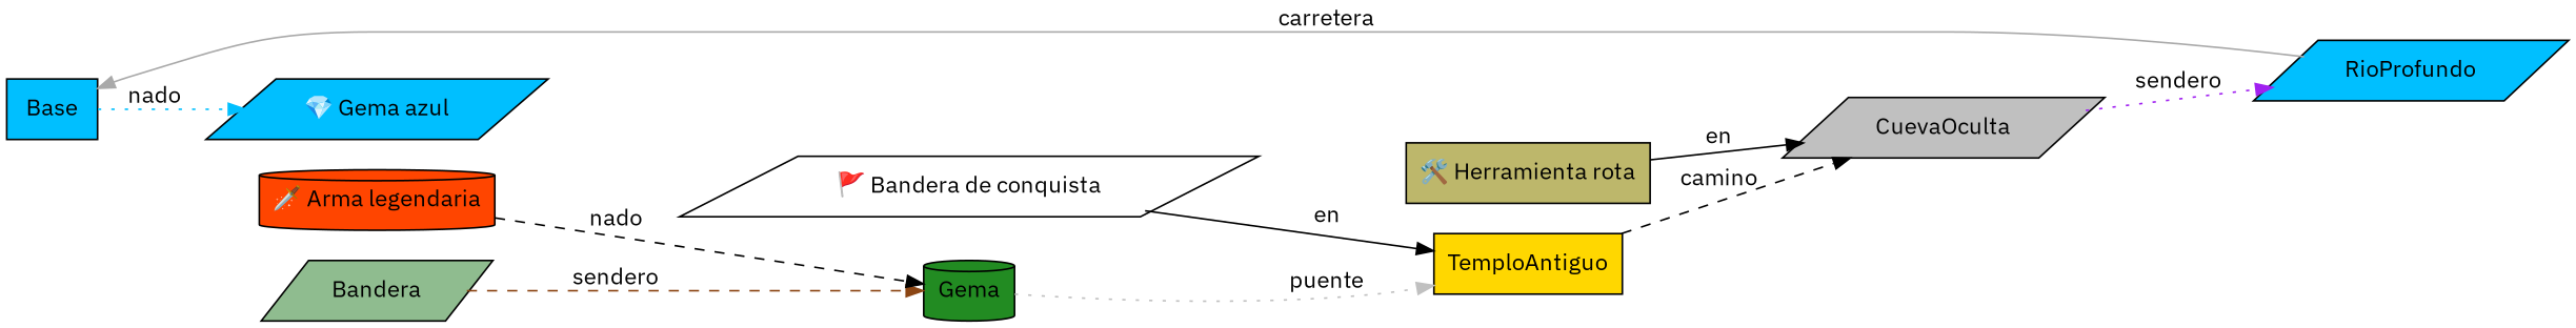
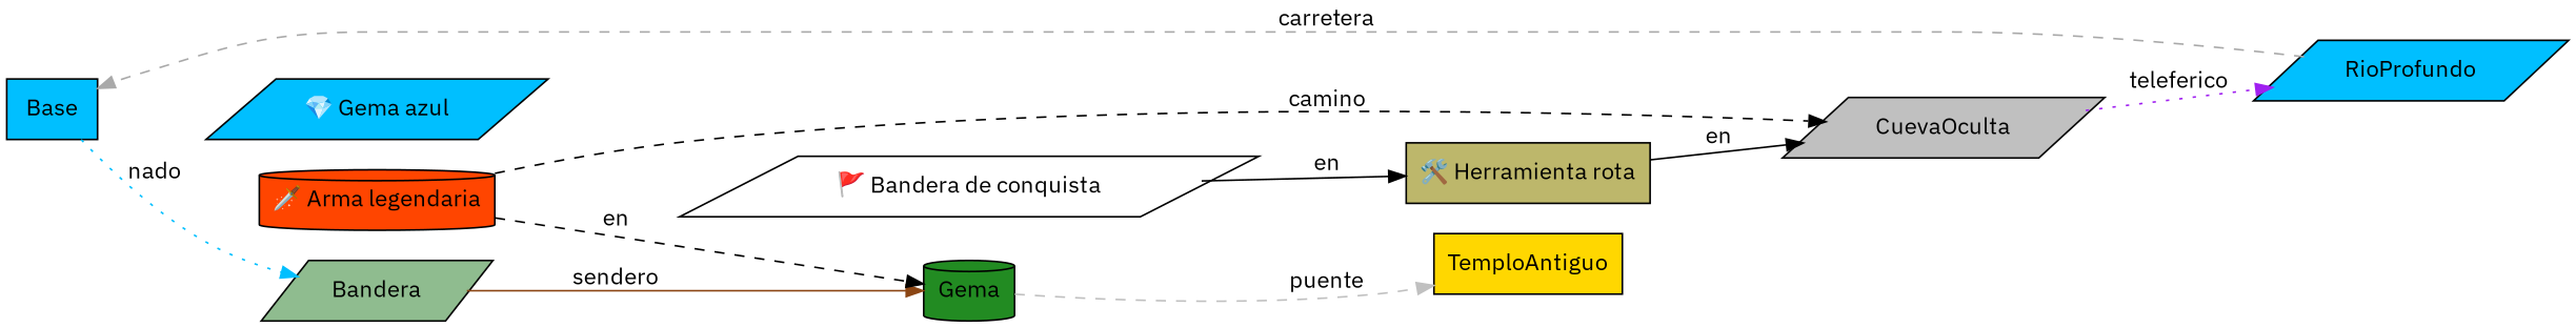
  digraph {
    fontname="IBM Plex Sans"
    rankdir=LR
    splines=true
    node [fillcolor=deepskyblue fontname="IBM Plex Sans" shape=parallelogram style=filled]
    edge [fontname="IBM Plex Sans" style=dashed]
    Base [shape=box]
    n2 [fillcolor=darkseagreen label=Bandera]
    n3 [fillcolor=forestgreen label=Gema shape=cylinder]
    TemploAntiguo [fillcolor=gold shape=box]
    CuevaOculta [fillcolor=gray]
    RioProfundo
    n7 [label="💎 Gema azul"]
    n8 [fillcolor=orangered label="🗡️ Arma legendaria" shape=cylinder]
    n9 [fillcolor=white label="🚩 Bandera de conquista"]
    n10 [fillcolor=darkkhaki label="🛠️ Herramienta rota" shape=box]
-   Base -> n7 [color=deepskyblue label=nado style=dotted]
-   n2 -> n3 [color=saddlebrown label=sendero]
-   n3 -> TemploAntiguo [color=gray label=puente style=dotted]
-   TemploAntiguo -> CuevaOculta [color=black label=camino]
-   CuevaOculta -> RioProfundo [color=purple label=sendero style=dotted]
-   RioProfundo -> Base [color=darkgray label=carretera style=solid]
-   n8 -> n3 [label=nado]
-   n9 -> TemploAntiguo [label=en style=solid]
+   Base -> n2 [color=deepskyblue label=nado style=dotted]
+   n2 -> n3 [color=saddlebrown label=sendero style=solid]
+   n3 -> TemploAntiguo [color=gray label=puente]
+   n8 -> CuevaOculta [color=black label=camino]
+   CuevaOculta -> RioProfundo [color=purple label=teleferico style=dotted]
+   RioProfundo -> Base [color=darkgray label=carretera]
+   n8 -> n3 [label=en]
+   n9 -> n10 [label=en style=solid]
    n10 -> CuevaOculta [label=en style=solid]
  }
